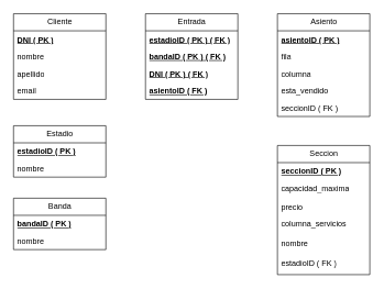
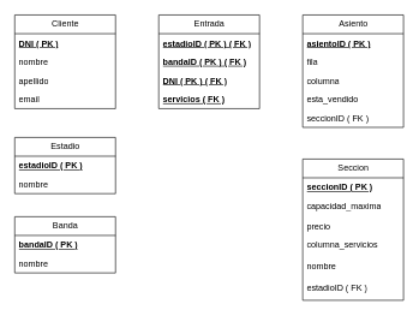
  <mxCell id="0" />
  <mxCell id="1" parent="0" />
  <mxCell id="2" value="Cliente" style="swimlane;fontStyle=0;childLayout=stackLayout;horizontal=1;startSize=26;fillColor=none;horizontalStack=0;resizeParent=1;resizeParentMax=0;resizeLast=0;collapsible=1;marginBottom=0;html=1;" parent="1" vertex="1"><mxGeometry x="20" y="20" width="140" height="130" as="geometry" /></mxCell>
  <mxCell id="3" value="&lt;b&gt;&lt;u&gt;DNI ( PK )&lt;/u&gt;&lt;/b&gt;" style="text;strokeColor=none;fillColor=none;align=left;verticalAlign=top;spacingLeft=4;spacingRight=4;overflow=hidden;rotatable=0;points=[[0,0.5],[1,0.5]];portConstraint=eastwest;whiteSpace=wrap;html=1;" parent="2" vertex="1"><mxGeometry y="26" width="140" height="26" as="geometry" /></mxCell>
  <mxCell id="4" value="nombre" style="text;strokeColor=none;fillColor=none;align=left;verticalAlign=top;spacingLeft=4;spacingRight=4;overflow=hidden;rotatable=0;points=[[0,0.5],[1,0.5]];portConstraint=eastwest;whiteSpace=wrap;html=1;" parent="2" vertex="1"><mxGeometry y="52" width="140" height="26" as="geometry" /></mxCell>
  <mxCell id="5" value="apellido" style="text;strokeColor=none;fillColor=none;align=left;verticalAlign=top;spacingLeft=4;spacingRight=4;overflow=hidden;rotatable=0;points=[[0,0.5],[1,0.5]];portConstraint=eastwest;whiteSpace=wrap;html=1;" parent="2" vertex="1"><mxGeometry y="78" width="140" height="26" as="geometry" /></mxCell>
  <mxCell id="6" value="email" style="text;strokeColor=none;fillColor=none;align=left;verticalAlign=top;spacingLeft=4;spacingRight=4;overflow=hidden;rotatable=0;points=[[0,0.5],[1,0.5]];portConstraint=eastwest;whiteSpace=wrap;html=1;" parent="2" vertex="1"><mxGeometry y="104" width="140" height="26" as="geometry" /></mxCell>
  <mxCell id="7" value="Entrada" style="swimlane;fontStyle=0;childLayout=stackLayout;horizontal=1;startSize=26;fillColor=none;horizontalStack=0;resizeParent=1;resizeParentMax=0;resizeLast=0;collapsible=1;marginBottom=0;html=1;" parent="1" vertex="1"><mxGeometry x="220" y="20" width="140" height="130" as="geometry" /></mxCell>
  <mxCell id="8" value="&lt;u&gt;&lt;b&gt;estadioID&amp;nbsp;( PK ) ( FK )&lt;/b&gt;&lt;/u&gt;" style="text;strokeColor=none;fillColor=none;align=left;verticalAlign=top;spacingLeft=4;spacingRight=4;overflow=hidden;rotatable=0;points=[[0,0.5],[1,0.5]];portConstraint=eastwest;whiteSpace=wrap;html=1;" parent="7" vertex="1"><mxGeometry y="26" width="140" height="26" as="geometry" /></mxCell>
  <mxCell id="9" value="&lt;u&gt;&lt;b&gt;bandaID ( PK ) ( FK )&lt;/b&gt;&lt;/u&gt;" style="text;strokeColor=none;fillColor=none;align=left;verticalAlign=top;spacingLeft=4;spacingRight=4;overflow=hidden;rotatable=0;points=[[0,0.5],[1,0.5]];portConstraint=eastwest;whiteSpace=wrap;html=1;" parent="7" vertex="1"><mxGeometry y="52" width="140" height="26" as="geometry" /></mxCell>
  <mxCell id="10" value="&lt;b&gt;&lt;u&gt;DNI ( PK ) ( FK )&lt;/u&gt;&lt;/b&gt;" style="text;strokeColor=none;fillColor=none;align=left;verticalAlign=top;spacingLeft=4;spacingRight=4;overflow=hidden;rotatable=0;points=[[0,0.5],[1,0.5]];portConstraint=eastwest;whiteSpace=wrap;html=1;" vertex="1" parent="7"><mxGeometry y="78" width="140" height="26" as="geometry" /></mxCell>
- <mxCell id="11" value="&lt;b&gt;&lt;u&gt;asientoID ( FK )&lt;/u&gt;&lt;/b&gt;" style="text;strokeColor=none;fillColor=none;align=left;verticalAlign=top;spacingLeft=4;spacingRight=4;overflow=hidden;rotatable=0;points=[[0,0.5],[1,0.5]];portConstraint=eastwest;whiteSpace=wrap;html=1;" vertex="1" parent="7"><mxGeometry y="104" width="140" height="26" as="geometry" /></mxCell>
+ <mxCell id="11" value="&lt;b&gt;&lt;u&gt;servicios ( FK )&lt;/u&gt;&lt;/b&gt;" style="text;strokeColor=none;fillColor=none;align=left;verticalAlign=top;spacingLeft=4;spacingRight=4;overflow=hidden;rotatable=0;points=[[0,0.5],[1,0.5]];portConstraint=eastwest;whiteSpace=wrap;html=1;" vertex="1" parent="7"><mxGeometry y="104" width="140" height="26" as="geometry" /></mxCell>
  <mxCell id="12" value="Estadio" style="swimlane;fontStyle=0;childLayout=stackLayout;horizontal=1;startSize=26;fillColor=none;horizontalStack=0;resizeParent=1;resizeParentMax=0;resizeLast=0;collapsible=1;marginBottom=0;html=1;" vertex="1" parent="1"><mxGeometry x="20" y="190" width="140" height="78" as="geometry" /></mxCell>
  <mxCell id="13" value="&lt;b&gt;&lt;u&gt;estadioID ( PK )&lt;/u&gt;&lt;/b&gt;" style="text;strokeColor=none;fillColor=none;align=left;verticalAlign=top;spacingLeft=4;spacingRight=4;overflow=hidden;rotatable=0;points=[[0,0.5],[1,0.5]];portConstraint=eastwest;whiteSpace=wrap;html=1;" vertex="1" parent="12"><mxGeometry y="26" width="140" height="26" as="geometry" /></mxCell>
  <mxCell id="14" value="nombre" style="text;strokeColor=none;fillColor=none;align=left;verticalAlign=top;spacingLeft=4;spacingRight=4;overflow=hidden;rotatable=0;points=[[0,0.5],[1,0.5]];portConstraint=eastwest;whiteSpace=wrap;html=1;" vertex="1" parent="12"><mxGeometry y="52" width="140" height="26" as="geometry" /></mxCell>
  <mxCell id="15" value="Banda" style="swimlane;fontStyle=0;childLayout=stackLayout;horizontal=1;startSize=26;fillColor=none;horizontalStack=0;resizeParent=1;resizeParentMax=0;resizeLast=0;collapsible=1;marginBottom=0;html=1;" vertex="1" parent="1"><mxGeometry x="20" y="300" width="140" height="78" as="geometry" /></mxCell>
  <mxCell id="16" value="&lt;b&gt;&lt;u&gt;bandaID ( PK )&lt;/u&gt;&lt;/b&gt;" style="text;strokeColor=none;fillColor=none;align=left;verticalAlign=top;spacingLeft=4;spacingRight=4;overflow=hidden;rotatable=0;points=[[0,0.5],[1,0.5]];portConstraint=eastwest;whiteSpace=wrap;html=1;" vertex="1" parent="15"><mxGeometry y="26" width="140" height="26" as="geometry" /></mxCell>
  <mxCell id="17" value="nombre" style="text;strokeColor=none;fillColor=none;align=left;verticalAlign=top;spacingLeft=4;spacingRight=4;overflow=hidden;rotatable=0;points=[[0,0.5],[1,0.5]];portConstraint=eastwest;whiteSpace=wrap;html=1;" vertex="1" parent="15"><mxGeometry y="52" width="140" height="26" as="geometry" /></mxCell>
  <mxCell id="18" value="Seccion" style="swimlane;fontStyle=0;childLayout=stackLayout;horizontal=1;startSize=26;fillColor=none;horizontalStack=0;resizeParent=1;resizeParentMax=0;resizeLast=0;collapsible=1;marginBottom=0;html=1;" vertex="1" parent="1"><mxGeometry x="420" y="220" width="140" height="196" as="geometry" /></mxCell>
  <mxCell id="19" value="&lt;b&gt;&lt;u&gt;seccionID ( PK )&lt;/u&gt;&lt;/b&gt;" style="text;strokeColor=none;fillColor=none;align=left;verticalAlign=top;spacingLeft=4;spacingRight=4;overflow=hidden;rotatable=0;points=[[0,0.5],[1,0.5]];portConstraint=eastwest;whiteSpace=wrap;html=1;" vertex="1" parent="18"><mxGeometry y="26" width="140" height="26" as="geometry" /></mxCell>
  <mxCell id="20" value="capacidad_maxima" style="text;strokeColor=none;fillColor=none;align=left;verticalAlign=top;spacingLeft=4;spacingRight=4;overflow=hidden;rotatable=0;points=[[0,0.5],[1,0.5]];portConstraint=eastwest;whiteSpace=wrap;html=1;" vertex="1" parent="18"><mxGeometry y="52" width="140" height="28" as="geometry" /></mxCell>
  <mxCell id="21" value="precio" style="text;strokeColor=none;fillColor=none;align=left;verticalAlign=top;spacingLeft=4;spacingRight=4;overflow=hidden;rotatable=0;points=[[0,0.5],[1,0.5]];portConstraint=eastwest;whiteSpace=wrap;html=1;" vertex="1" parent="18"><mxGeometry y="80" width="140" height="26" as="geometry" /></mxCell>
  <mxCell id="22" value="columna_servicios" style="text;strokeColor=none;fillColor=none;align=left;verticalAlign=top;spacingLeft=4;spacingRight=4;overflow=hidden;rotatable=0;points=[[0,0.5],[1,0.5]];portConstraint=eastwest;whiteSpace=wrap;html=1;" vertex="1" parent="18"><mxGeometry y="106" width="140" height="30" as="geometry" /></mxCell>
  <mxCell id="23" value="nombre" style="text;strokeColor=none;fillColor=none;align=left;verticalAlign=top;spacingLeft=4;spacingRight=4;overflow=hidden;rotatable=0;points=[[0,0.5],[1,0.5]];portConstraint=eastwest;whiteSpace=wrap;html=1;" vertex="1" parent="18"><mxGeometry y="136" width="140" height="30" as="geometry" /></mxCell>
  <mxCell id="24" value="estadioID ( FK )" style="text;strokeColor=none;fillColor=none;align=left;verticalAlign=top;spacingLeft=4;spacingRight=4;overflow=hidden;rotatable=0;points=[[0,0.5],[1,0.5]];portConstraint=eastwest;whiteSpace=wrap;html=1;" vertex="1" parent="18"><mxGeometry y="166" width="140" height="30" as="geometry" /></mxCell>
  <mxCell id="25" value="Asiento" style="swimlane;fontStyle=0;childLayout=stackLayout;horizontal=1;startSize=26;fillColor=none;horizontalStack=0;resizeParent=1;resizeParentMax=0;resizeLast=0;collapsible=1;marginBottom=0;html=1;" vertex="1" parent="1"><mxGeometry x="420" y="20" width="140" height="156" as="geometry" /></mxCell>
  <mxCell id="26" value="&lt;b&gt;&lt;u&gt;asientoID ( PK )&lt;/u&gt;&lt;/b&gt;" style="text;strokeColor=none;fillColor=none;align=left;verticalAlign=top;spacingLeft=4;spacingRight=4;overflow=hidden;rotatable=0;points=[[0,0.5],[1,0.5]];portConstraint=eastwest;whiteSpace=wrap;html=1;" vertex="1" parent="25"><mxGeometry y="26" width="140" height="26" as="geometry" /></mxCell>
  <mxCell id="27" value="fila" style="text;strokeColor=none;fillColor=none;align=left;verticalAlign=top;spacingLeft=4;spacingRight=4;overflow=hidden;rotatable=0;points=[[0,0.5],[1,0.5]];portConstraint=eastwest;whiteSpace=wrap;html=1;" vertex="1" parent="25"><mxGeometry y="52" width="140" height="26" as="geometry" /></mxCell>
  <mxCell id="28" value="columna" style="text;strokeColor=none;fillColor=none;align=left;verticalAlign=top;spacingLeft=4;spacingRight=4;overflow=hidden;rotatable=0;points=[[0,0.5],[1,0.5]];portConstraint=eastwest;whiteSpace=wrap;html=1;" vertex="1" parent="25"><mxGeometry y="78" width="140" height="26" as="geometry" /></mxCell>
  <mxCell id="29" value="esta_vendido" style="text;strokeColor=none;fillColor=none;align=left;verticalAlign=top;spacingLeft=4;spacingRight=4;overflow=hidden;rotatable=0;points=[[0,0.5],[1,0.5]];portConstraint=eastwest;whiteSpace=wrap;html=1;" vertex="1" parent="25"><mxGeometry y="104" width="140" height="26" as="geometry" /></mxCell>
  <mxCell id="30" value="seccionID ( FK )" style="text;strokeColor=none;fillColor=none;align=left;verticalAlign=top;spacingLeft=4;spacingRight=4;overflow=hidden;rotatable=0;points=[[0,0.5],[1,0.5]];portConstraint=eastwest;whiteSpace=wrap;html=1;" vertex="1" parent="25"><mxGeometry y="130" width="140" height="26" as="geometry" /></mxCell>
